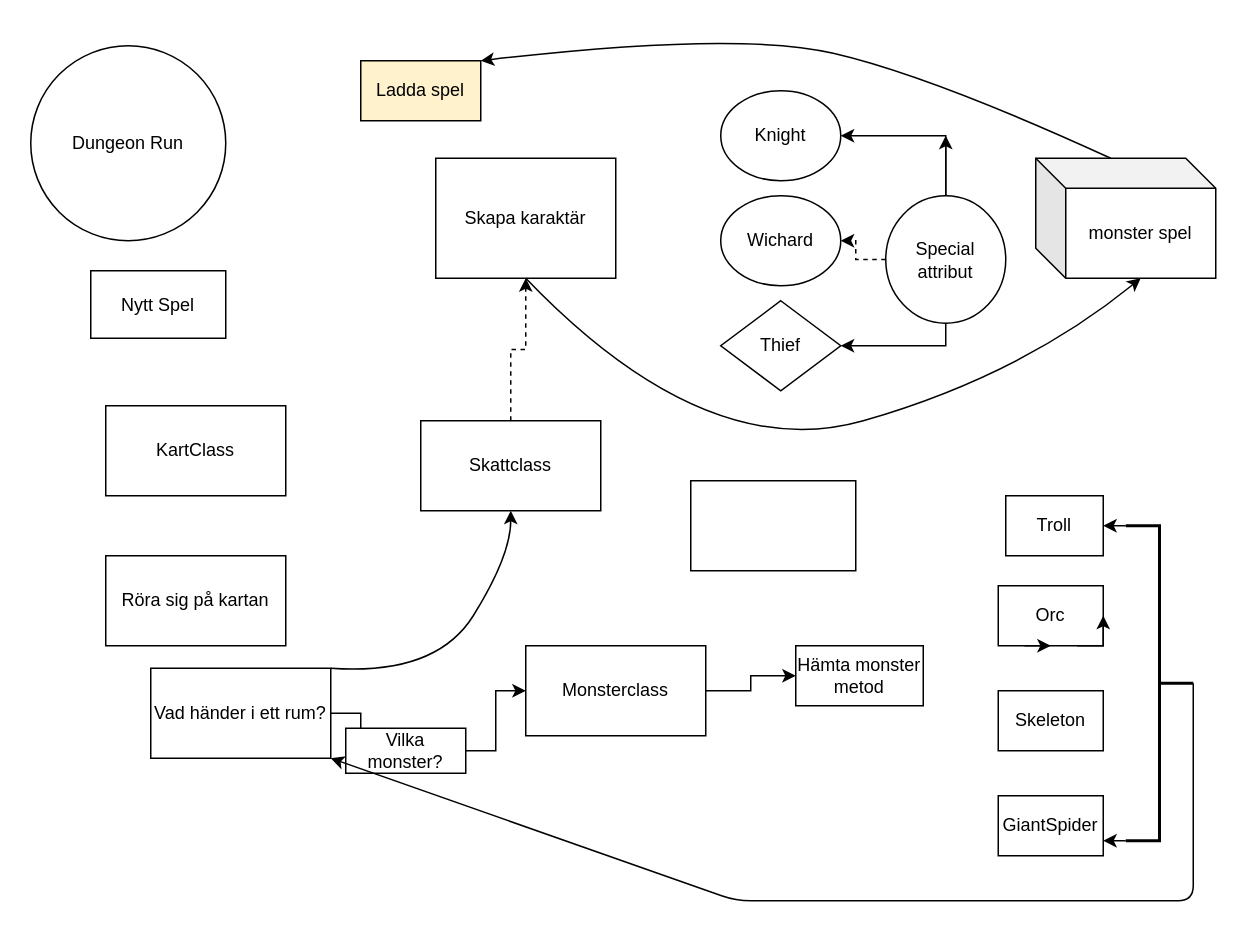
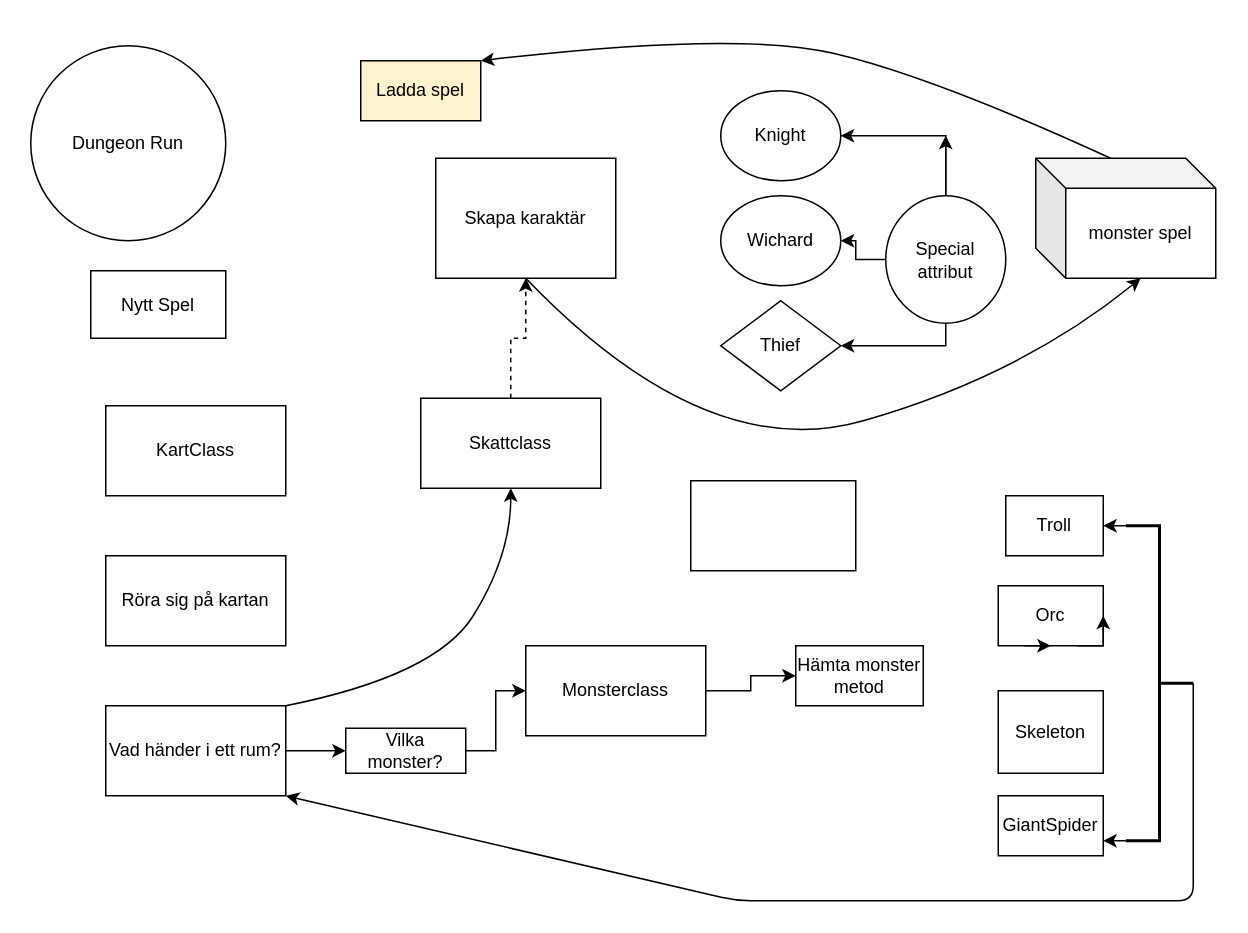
  <mxCell id="0" />
  <mxCell id="1" parent="0" />
  <mxCell id="2" value="Dungeon Run" style="ellipse;whiteSpace=wrap;html=1;aspect=fixed;" parent="1" vertex="1"><mxGeometry x="20" y="30" width="130" height="130" as="geometry" /></mxCell>
  <mxCell id="3" value="KartClass" style="rounded=0;whiteSpace=wrap;html=1;glass=0;shadow=0;sketch=0;" parent="1" vertex="1"><mxGeometry x="70" y="270" width="120" height="60" as="geometry" /></mxCell>
  <mxCell id="4" value="Röra sig på kartan" style="rounded=0;whiteSpace=wrap;html=1;" parent="1" vertex="1"><mxGeometry x="70" y="370" width="120" height="60" as="geometry" /></mxCell>
  <mxCell id="5" style="edgeStyle=orthogonalEdgeStyle;rounded=0;orthogonalLoop=1;jettySize=auto;html=1;" edge="1" parent="1" source="6" target="32"><mxGeometry relative="1" as="geometry" /></mxCell>
- <mxCell id="6" value="Vad händer i ett rum?" style="rounded=0;whiteSpace=wrap;html=1;" parent="1" vertex="1"><mxGeometry x="100" y="445" width="120" height="60" as="geometry" /></mxCell>
+ <mxCell id="6" value="Vad händer i ett rum?" style="rounded=0;whiteSpace=wrap;html=1;" parent="1" vertex="1"><mxGeometry x="70" y="470" width="120" height="60" as="geometry" /></mxCell>
  <mxCell id="7" value="Skapa karaktär" style="whiteSpace=wrap;html=1;rounded=0;" vertex="1" parent="1"><mxGeometry x="290" y="105" width="120" height="80" as="geometry" /></mxCell>
  <mxCell id="8" value="monster spel" style="shape=cube;whiteSpace=wrap;html=1;boundedLbl=1;backgroundOutline=1;darkOpacity=0.05;darkOpacity2=0.1;" vertex="1" parent="1"><mxGeometry x="690" y="105" width="120" height="80" as="geometry" /></mxCell>
  <mxCell id="9" style="edgeStyle=orthogonalEdgeStyle;rounded=0;orthogonalLoop=1;jettySize=auto;html=1;dashed=1;" edge="1" parent="1" source="10" target="7"><mxGeometry relative="1" as="geometry" /></mxCell>
- <mxCell id="10" value="Skattclass" style="rounded=0;whiteSpace=wrap;html=1;shadow=0;glass=0;sketch=0;" vertex="1" parent="1"><mxGeometry x="280" y="280" width="120" height="60" as="geometry" /></mxCell>
+ <mxCell id="10" value="Skattclass" style="rounded=0;whiteSpace=wrap;html=1;shadow=0;glass=0;sketch=0;" vertex="1" parent="1"><mxGeometry x="280" y="265" width="120" height="60" as="geometry" /></mxCell>
  <mxCell id="11" style="edgeStyle=orthogonalEdgeStyle;rounded=0;orthogonalLoop=1;jettySize=auto;html=1;" edge="1" parent="1" source="12" target="21"><mxGeometry relative="1" as="geometry" /></mxCell>
  <mxCell id="12" value="Monsterclass" style="rounded=0;whiteSpace=wrap;html=1;shadow=0;glass=0;sketch=0;" vertex="1" parent="1"><mxGeometry x="350" y="430" width="120" height="60" as="geometry" /></mxCell>
  <mxCell id="13" value="Knight" style="ellipse;whiteSpace=wrap;html=1;rounded=0;shadow=0;glass=0;sketch=0;" vertex="1" parent="1"><mxGeometry x="480" y="60" width="80" height="60" as="geometry" /></mxCell>
  <mxCell id="14" value="Wichard" style="ellipse;whiteSpace=wrap;html=1;rounded=0;shadow=0;glass=0;sketch=0;" vertex="1" parent="1"><mxGeometry x="480" y="130" width="80" height="60" as="geometry" /></mxCell>
  <mxCell id="15" value="Thief" style="rhombus;whiteSpace=wrap;html=1;shadow=0;glass=0;sketch=0;" vertex="1" parent="1"><mxGeometry x="480" y="200" width="80" height="60" as="geometry" /></mxCell>
  <mxCell id="16" value="Troll" style="rounded=0;whiteSpace=wrap;html=1;shadow=0;glass=0;sketch=0;" vertex="1" parent="1"><mxGeometry x="670" y="330" width="65" height="40" as="geometry" /></mxCell>
  <mxCell id="17" value="Orc" style="rounded=0;whiteSpace=wrap;html=1;shadow=0;glass=0;sketch=0;" vertex="1" parent="1"><mxGeometry x="665" y="390" width="70" height="40" as="geometry" /></mxCell>
- <mxCell id="18" value="Skeleton" style="rounded=0;whiteSpace=wrap;html=1;shadow=0;glass=0;sketch=0;" vertex="1" parent="1"><mxGeometry x="665" y="460" width="70" height="40" as="geometry" /></mxCell>
+ <mxCell id="18" value="Skeleton" style="rounded=0;whiteSpace=wrap;html=1;shadow=0;glass=0;sketch=0;" vertex="1" parent="1"><mxGeometry x="665" y="460" width="70" height="55" as="geometry" /></mxCell>
  <mxCell id="19" value="GiantSpider" style="rounded=0;whiteSpace=wrap;html=1;shadow=0;glass=0;sketch=0;" vertex="1" parent="1"><mxGeometry x="665" y="530" width="70" height="40" as="geometry" /></mxCell>
  <mxCell id="20" style="edgeStyle=orthogonalEdgeStyle;rounded=0;orthogonalLoop=1;jettySize=auto;html=1;exitX=0.25;exitY=1;exitDx=0;exitDy=0;entryX=0.5;entryY=1;entryDx=0;entryDy=0;" edge="1" parent="1" source="17" target="17"><mxGeometry relative="1" as="geometry" /></mxCell>
  <mxCell id="21" value="Hämta monster metod" style="rounded=0;whiteSpace=wrap;html=1;shadow=0;glass=0;sketch=0;" vertex="1" parent="1"><mxGeometry x="530" y="430" width="85" height="40" as="geometry" /></mxCell>
  <mxCell id="22" style="edgeStyle=orthogonalEdgeStyle;rounded=0;orthogonalLoop=1;jettySize=auto;html=1;exitX=0.75;exitY=1;exitDx=0;exitDy=0;entryX=1;entryY=0.5;entryDx=0;entryDy=0;" edge="1" parent="1" source="17" target="17"><mxGeometry relative="1" as="geometry" /></mxCell>
  <mxCell id="23" style="edgeStyle=orthogonalEdgeStyle;rounded=0;orthogonalLoop=1;jettySize=auto;html=1;entryX=1;entryY=0.5;entryDx=0;entryDy=0;" edge="1" parent="1" source="27" target="13"><mxGeometry relative="1" as="geometry"><mxPoint x="630" y="70" as="targetPoint" /><Array as="points"><mxPoint x="630" y="90" /></Array></mxGeometry></mxCell>
  <mxCell id="24" style="edgeStyle=orthogonalEdgeStyle;rounded=0;orthogonalLoop=1;jettySize=auto;html=1;" edge="1" parent="1" source="27"><mxGeometry relative="1" as="geometry"><mxPoint x="630" y="90" as="targetPoint" /></mxGeometry></mxCell>
- <mxCell id="25" style="edgeStyle=orthogonalEdgeStyle;rounded=0;orthogonalLoop=1;jettySize=auto;html=1;dashed=1;" edge="1" parent="1" source="27" target="14"><mxGeometry relative="1" as="geometry" /></mxCell>
+ <mxCell id="25" style="edgeStyle=orthogonalEdgeStyle;rounded=0;orthogonalLoop=1;jettySize=auto;html=1;" edge="1" parent="1" source="27" target="14"><mxGeometry relative="1" as="geometry" /></mxCell>
  <mxCell id="26" style="edgeStyle=orthogonalEdgeStyle;rounded=0;orthogonalLoop=1;jettySize=auto;html=1;entryX=1;entryY=0.5;entryDx=0;entryDy=0;" edge="1" parent="1" source="27" target="15"><mxGeometry relative="1" as="geometry"><mxPoint x="630" y="240" as="targetPoint" /><Array as="points"><mxPoint x="630" y="230" /></Array></mxGeometry></mxCell>
  <mxCell id="27" value="Special attribut" style="ellipse;whiteSpace=wrap;html=1;rounded=0;shadow=0;glass=0;sketch=0;" vertex="1" parent="1"><mxGeometry x="590" y="130" width="80" height="85" as="geometry" /></mxCell>
  <mxCell id="28" value="" style="curved=1;endArrow=classic;html=1;exitX=0.5;exitY=1;exitDx=0;exitDy=0;entryX=0;entryY=0;entryDx=70;entryDy=80;entryPerimeter=0;" edge="1" parent="1" source="7" target="8"><mxGeometry width="50" height="50" relative="1" as="geometry"><mxPoint x="470" y="330" as="sourcePoint" /><mxPoint x="520" y="280" as="targetPoint" /><Array as="points"><mxPoint x="470" y="310" /><mxPoint x="680" y="250" /></Array></mxGeometry></mxCell>
  <mxCell id="29" value="" style="curved=1;endArrow=classic;html=1;exitX=0;exitY=0;exitDx=50;exitDy=0;exitPerimeter=0;entryX=1;entryY=0;entryDx=0;entryDy=0;" edge="1" parent="1" source="8" target="38"><mxGeometry width="50" height="50" relative="1" as="geometry"><mxPoint x="470" y="330" as="sourcePoint" /><mxPoint x="520" y="280" as="targetPoint" /><Array as="points"><mxPoint x="620" y="50" /><mxPoint x="490" y="20" /></Array></mxGeometry></mxCell>
  <mxCell id="30" value="" style="curved=1;endArrow=classic;html=1;exitX=1;exitY=0;exitDx=0;exitDy=0;entryX=0.5;entryY=1;entryDx=0;entryDy=0;" edge="1" parent="1" source="6" target="10"><mxGeometry width="50" height="50" relative="1" as="geometry"><mxPoint x="470" y="430" as="sourcePoint" /><mxPoint x="520" y="380" as="targetPoint" /><Array as="points"><mxPoint x="290" y="450" /><mxPoint x="340" y="370" /></Array></mxGeometry></mxCell>
  <mxCell id="31" style="edgeStyle=orthogonalEdgeStyle;rounded=0;orthogonalLoop=1;jettySize=auto;html=1;" edge="1" parent="1" source="32" target="12"><mxGeometry relative="1" as="geometry" /></mxCell>
  <mxCell id="32" value="Vilka monster?" style="rounded=0;whiteSpace=wrap;html=1;shadow=0;glass=0;sketch=0;" vertex="1" parent="1"><mxGeometry x="230" y="485" width="80" height="30" as="geometry" /></mxCell>
  <mxCell id="33" style="edgeStyle=orthogonalEdgeStyle;rounded=0;orthogonalLoop=1;jettySize=auto;html=1;exitX=1;exitY=0;exitDx=0;exitDy=0;exitPerimeter=0;entryX=1;entryY=0.75;entryDx=0;entryDy=0;" edge="1" parent="1" source="35" target="19"><mxGeometry relative="1" as="geometry" /></mxCell>
  <mxCell id="34" style="edgeStyle=orthogonalEdgeStyle;rounded=0;orthogonalLoop=1;jettySize=auto;html=1;exitX=1;exitY=1;exitDx=0;exitDy=0;exitPerimeter=0;entryX=1;entryY=0.5;entryDx=0;entryDy=0;" edge="1" parent="1" source="35" target="16"><mxGeometry relative="1" as="geometry" /></mxCell>
  <mxCell id="35" value="" style="strokeWidth=2;html=1;shape=mxgraph.flowchart.annotation_2;align=left;labelPosition=right;pointerEvents=1;rounded=0;shadow=0;glass=0;sketch=0;direction=west;" vertex="1" parent="1"><mxGeometry x="750" y="350" width="45" height="210" as="geometry" /></mxCell>
  <mxCell id="36" value="" style="endArrow=classic;html=1;exitX=0;exitY=0.5;exitDx=0;exitDy=0;exitPerimeter=0;entryX=1;entryY=1;entryDx=0;entryDy=0;" edge="1" parent="1" source="35" target="6"><mxGeometry width="50" height="50" relative="1" as="geometry"><mxPoint x="470" y="440" as="sourcePoint" /><mxPoint x="520" y="390" as="targetPoint" /><Array as="points"><mxPoint x="795" y="600" /><mxPoint x="490" y="600" /></Array></mxGeometry></mxCell>
  <mxCell id="37" value="Nytt Spel" style="rounded=0;whiteSpace=wrap;html=1;shadow=0;glass=0;sketch=0;" vertex="1" parent="1"><mxGeometry x="60" y="180" width="90" height="45" as="geometry" /></mxCell>
  <mxCell id="38" value="Ladda spel" style="rounded=0;whiteSpace=wrap;html=1;shadow=0;glass=0;sketch=0;fillColor=#fff2cc;" vertex="1" parent="1"><mxGeometry x="240" y="40" width="80" height="40" as="geometry" /></mxCell>
  <mxCell id="39" value="" style="rounded=0;whiteSpace=wrap;html=1;shadow=0;glass=0;sketch=0;" vertex="1" parent="1"><mxGeometry x="460" y="320" width="110" height="60" as="geometry" /></mxCell>
